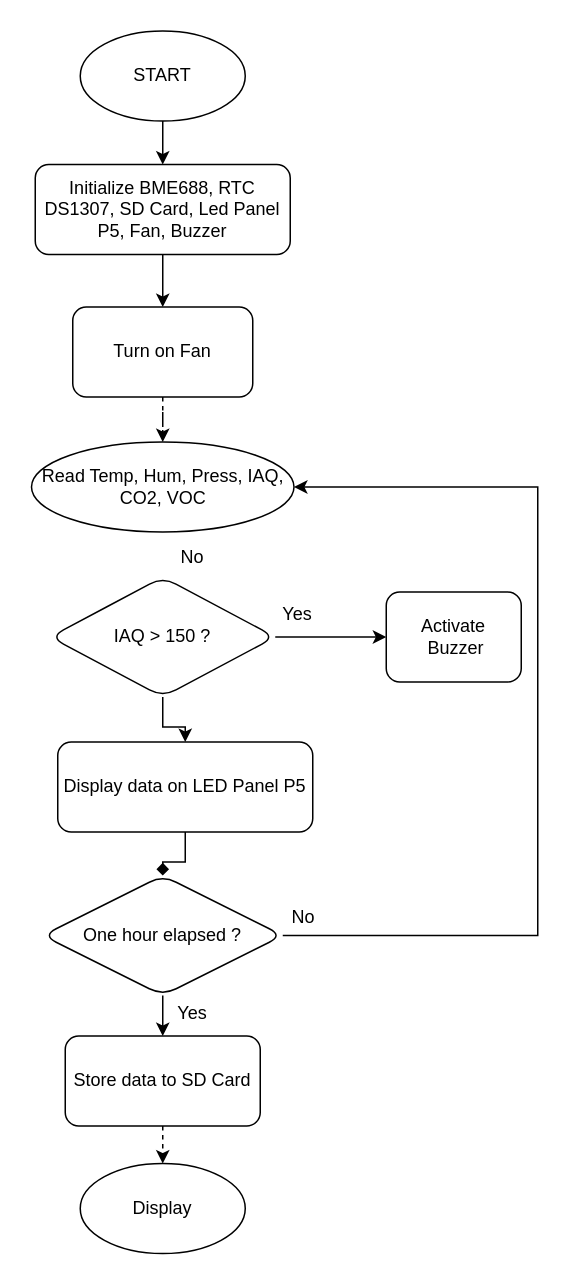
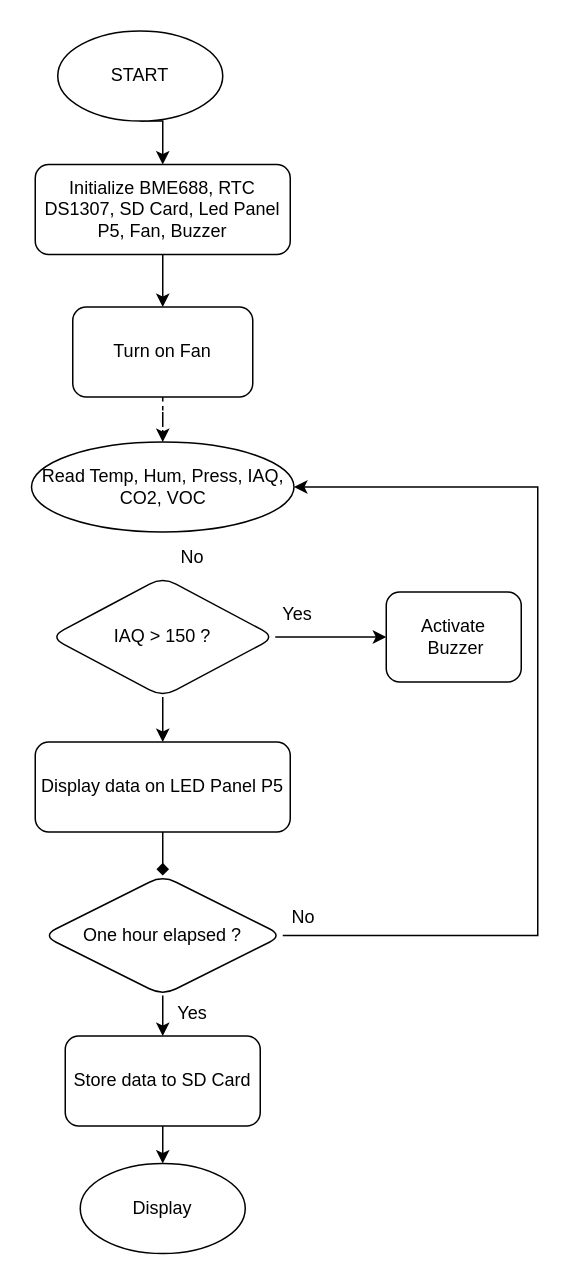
  <mxCell id="0" />
  <mxCell id="1" parent="0" />
  <mxCell id="2" style="edgeStyle=orthogonalEdgeStyle;rounded=0;orthogonalLoop=1;jettySize=auto;html=1;exitX=0.5;exitY=1;exitDx=0;exitDy=0;entryX=0.5;entryY=0;entryDx=0;entryDy=0;" edge="1" parent="1" source="3" target="5"><mxGeometry relative="1" as="geometry" /></mxCell>
- <mxCell id="3" value="START" style="ellipse;whiteSpace=wrap;html=1;" vertex="1" parent="1"><mxGeometry x="53" y="20" width="110" height="60" as="geometry" /></mxCell>
+ <mxCell id="3" value="START" style="ellipse;whiteSpace=wrap;html=1;" vertex="1" parent="1"><mxGeometry x="38" y="20" width="110" height="60" as="geometry" /></mxCell>
  <mxCell id="4" value="" style="edgeStyle=orthogonalEdgeStyle;rounded=0;orthogonalLoop=1;jettySize=auto;html=1;" edge="1" parent="1" source="5" target="7"><mxGeometry relative="1" as="geometry" /></mxCell>
  <mxCell id="5" value="Initialize BME688, RTC DS1307, SD Card, Led Panel P5, Fan, Buzzer" style="rounded=1;whiteSpace=wrap;html=1;" vertex="1" parent="1"><mxGeometry x="23" y="109" width="170" height="60" as="geometry" /></mxCell>
  <mxCell id="6" value="" style="edgeStyle=orthogonalEdgeStyle;rounded=0;orthogonalLoop=1;jettySize=auto;html=1;dashed=1;" edge="1" parent="1" source="7" target="8"><mxGeometry relative="1" as="geometry" /></mxCell>
  <mxCell id="7" value="Turn on Fan" style="whiteSpace=wrap;html=1;rounded=1;" vertex="1" parent="1"><mxGeometry x="48" y="204" width="120" height="60" as="geometry" /></mxCell>
  <mxCell id="8" value="Read Temp, Hum, Press, IAQ, CO2, VOC" style="ellipse;whiteSpace=wrap;html=1;" vertex="1" parent="1"><mxGeometry x="20.5" y="294" width="175" height="60" as="geometry" /></mxCell>
  <mxCell id="9" value="" style="edgeStyle=orthogonalEdgeStyle;rounded=0;orthogonalLoop=1;jettySize=auto;html=1;" edge="1" parent="1" source="11" target="14"><mxGeometry relative="1" as="geometry" /></mxCell>
  <mxCell id="10" style="edgeStyle=orthogonalEdgeStyle;rounded=0;orthogonalLoop=1;jettySize=auto;html=1;exitX=1;exitY=0.5;exitDx=0;exitDy=0;entryX=0;entryY=0.5;entryDx=0;entryDy=0;" edge="1" parent="1" source="11" target="12"><mxGeometry relative="1" as="geometry" /></mxCell>
  <mxCell id="11" value="IAQ &amp;gt; 150 ?" style="rhombus;whiteSpace=wrap;html=1;rounded=1;" vertex="1" parent="1"><mxGeometry x="33" y="384" width="150" height="80" as="geometry" /></mxCell>
  <mxCell id="12" value="Activate&lt;br&gt;&amp;nbsp;Buzzer" style="whiteSpace=wrap;html=1;rounded=1;" vertex="1" parent="1"><mxGeometry x="257" y="394" width="90" height="60" as="geometry" /></mxCell>
  <mxCell id="13" value="" style="edgeStyle=orthogonalEdgeStyle;rounded=0;orthogonalLoop=1;jettySize=auto;html=1;endArrow=diamond;" edge="1" parent="1" source="14" target="17"><mxGeometry relative="1" as="geometry" /></mxCell>
- <mxCell id="14" value="Display data on LED Panel P5" style="whiteSpace=wrap;html=1;rounded=1;" vertex="1" parent="1"><mxGeometry x="38" y="494" width="170" height="60" as="geometry" /></mxCell>
+ <mxCell id="14" value="Display data on LED Panel P5" style="whiteSpace=wrap;html=1;rounded=1;" vertex="1" parent="1"><mxGeometry x="23" y="494" width="170" height="60" as="geometry" /></mxCell>
  <mxCell id="15" value="" style="edgeStyle=orthogonalEdgeStyle;rounded=0;orthogonalLoop=1;jettySize=auto;html=1;" edge="1" parent="1" source="17" target="19"><mxGeometry relative="1" as="geometry" /></mxCell>
  <mxCell id="16" style="edgeStyle=orthogonalEdgeStyle;rounded=0;orthogonalLoop=1;jettySize=auto;html=1;exitX=1;exitY=0.5;exitDx=0;exitDy=0;entryX=1;entryY=0.5;entryDx=0;entryDy=0;" edge="1" parent="1" source="17" target="8"><mxGeometry relative="1" as="geometry"><Array as="points"><mxPoint x="358" y="623" /><mxPoint x="358" y="324" /></Array></mxGeometry></mxCell>
  <mxCell id="17" value="One hour elapsed ?" style="rhombus;whiteSpace=wrap;html=1;rounded=1;" vertex="1" parent="1"><mxGeometry x="28" y="583" width="160" height="80" as="geometry" /></mxCell>
- <mxCell id="18" style="edgeStyle=orthogonalEdgeStyle;rounded=0;orthogonalLoop=1;jettySize=auto;html=1;exitX=0.5;exitY=1;exitDx=0;exitDy=0;entryX=0.5;entryY=0;entryDx=0;entryDy=0;dashed=1;" edge="1" parent="1" source="19" target="20"><mxGeometry relative="1" as="geometry" /></mxCell>
+ <mxCell id="18" style="edgeStyle=orthogonalEdgeStyle;rounded=0;orthogonalLoop=1;jettySize=auto;html=1;exitX=0.5;exitY=1;exitDx=0;exitDy=0;entryX=0.5;entryY=0;entryDx=0;entryDy=0;" edge="1" parent="1" source="19" target="20"><mxGeometry relative="1" as="geometry" /></mxCell>
  <mxCell id="19" value="Store data to SD Card" style="whiteSpace=wrap;html=1;rounded=1;" vertex="1" parent="1"><mxGeometry x="43" y="690" width="130" height="60" as="geometry" /></mxCell>
  <mxCell id="20" value="Display" style="ellipse;whiteSpace=wrap;html=1;" vertex="1" parent="1"><mxGeometry x="53" y="775" width="110" height="60" as="geometry" /></mxCell>
  <mxCell id="21" value="No" style="text;html=1;strokeColor=none;fillColor=none;align=center;verticalAlign=middle;whiteSpace=wrap;rounded=0;" vertex="1" parent="1"><mxGeometry x="172" y="596" width="60" height="30" as="geometry" /></mxCell>
  <mxCell id="22" value="No" style="text;html=1;strokeColor=none;fillColor=none;align=center;verticalAlign=middle;whiteSpace=wrap;rounded=0;" vertex="1" parent="1"><mxGeometry x="98" y="356" width="60" height="30" as="geometry" /></mxCell>
  <mxCell id="23" value="Yes" style="text;html=1;strokeColor=none;fillColor=none;align=center;verticalAlign=middle;whiteSpace=wrap;rounded=0;" vertex="1" parent="1"><mxGeometry x="98" y="660" width="60" height="30" as="geometry" /></mxCell>
  <mxCell id="24" value="Yes" style="text;html=1;strokeColor=none;fillColor=none;align=center;verticalAlign=middle;whiteSpace=wrap;rounded=0;" vertex="1" parent="1"><mxGeometry x="168" y="394" width="60" height="30" as="geometry" /></mxCell>
